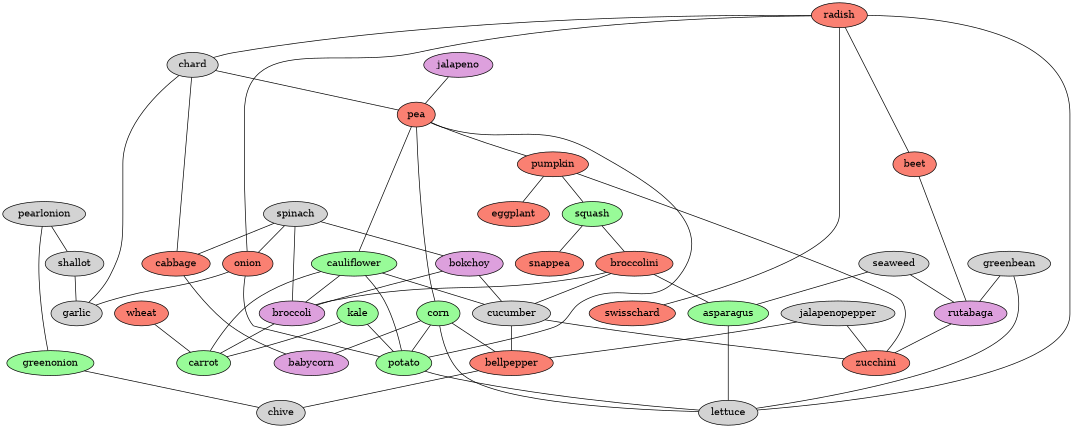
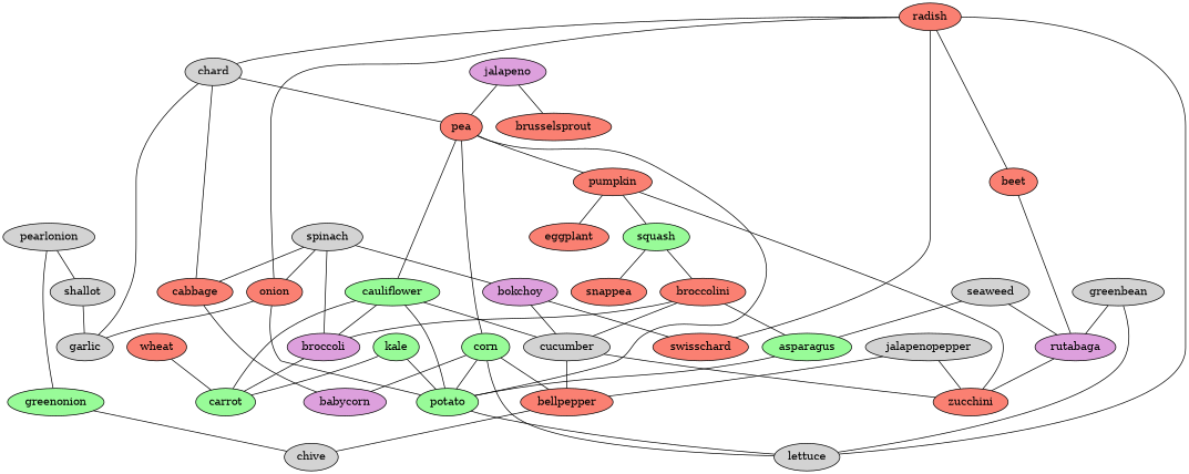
  strict graph {
    node [fillcolor=salmon style=filled]
    edge [weight=1]
    pearlonion [fillcolor=lightgrey]
    shallot [fillcolor=lightgrey]
    greenonion [fillcolor=palegreen]
    garlic [fillcolor=lightgrey]
    chive [fillcolor=lightgrey]
    kale [fillcolor=palegreen]
    potato [fillcolor=palegreen]
    carrot [fillcolor=palegreen]
    lettuce [fillcolor=lightgrey]
    radish
    chard [fillcolor=lightgrey]
    beet
    swisschard
    onion
    pea
    cabbage
    rutabaga [fillcolor=plum]
    seaweed [fillcolor=lightgrey]
    asparagus [fillcolor=palegreen]
    zucchini
    jalapeno [fillcolor=plum]
+   brusselsprout
    pumpkin
    cauliflower [fillcolor=palegreen]
    corn [fillcolor=palegreen]
    spinach [fillcolor=lightgrey]
    bokchoy [fillcolor=plum]
    broccoli [fillcolor=plum]
    cucumber [fillcolor=lightgrey]
    babycorn [fillcolor=plum]
    greenbean [fillcolor=lightgrey]
    bellpepper
    squash [fillcolor=palegreen]
    eggplant
    broccolini
    snappea
    wheat
    jalapenopepper [fillcolor=lightgrey]
    pearlonion -- shallot
    pearlonion -- greenonion
    shallot -- garlic
    greenonion -- chive
    kale -- potato
    kale -- carrot
    potato -- lettuce
    radish -- lettuce
    radish -- chard
    radish -- beet
    radish -- swisschard
    radish -- onion
    chard -- garlic
    chard -- pea
    chard -- cabbage
    beet -- rutabaga
    onion -- garlic
    onion -- potato
    pea -- potato
    pea -- pumpkin
    pea -- cauliflower
    pea -- corn
    cabbage -- babycorn
    rutabaga -- zucchini
    seaweed -- rutabaga
    seaweed -- asparagus
-   asparagus -- lettuce
+   asparagus -- potato
    jalapeno -- pea
+   jalapeno -- brusselsprout
    pumpkin -- zucchini
    pumpkin -- squash
    pumpkin -- eggplant
    cauliflower -- potato
    cauliflower -- carrot
    cauliflower -- broccoli
    cauliflower -- cucumber
    corn -- potato
    corn -- lettuce
    corn -- babycorn
    corn -- bellpepper
    spinach -- onion
    spinach -- cabbage
    spinach -- bokchoy
    spinach -- broccoli
-   bokchoy -- broccoli
+   bokchoy -- swisschard
    bokchoy -- cucumber
    broccoli -- carrot
    cucumber -- zucchini
    cucumber -- bellpepper
    greenbean -- lettuce
    greenbean -- rutabaga
    bellpepper -- chive
    squash -- broccolini
    squash -- snappea
    broccolini -- asparagus
    broccolini -- broccoli
    broccolini -- cucumber
    wheat -- carrot
    jalapenopepper -- zucchini
    jalapenopepper -- bellpepper
  }
